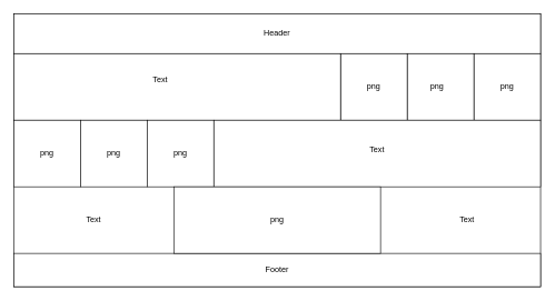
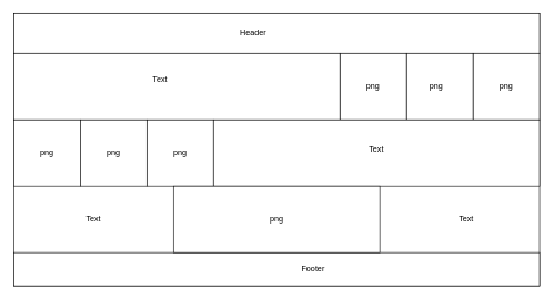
  <mxCell id="0" />
  <mxCell id="1" parent="0" />
  <mxCell id="2" value="" style="rounded=0;whiteSpace=wrap;html=1;" vertex="1" parent="1"><mxGeometry x="20" y="20" width="790" height="410" as="geometry" /></mxCell>
  <mxCell id="3" value="" style="rounded=0;whiteSpace=wrap;html=1;" vertex="1" parent="1"><mxGeometry x="20" y="20" width="790" height="60" as="geometry" /></mxCell>
- <mxCell id="4" value="Header" style="text;html=1;strokeColor=none;fillColor=none;align=center;verticalAlign=middle;whiteSpace=wrap;rounded=0;" vertex="1" parent="1"><mxGeometry x="195" y="40" width="440" height="20" as="geometry" /></mxCell>
+ <mxCell id="4" value="Header" style="text;html=1;strokeColor=none;fillColor=none;align=center;verticalAlign=middle;whiteSpace=wrap;rounded=0;" vertex="1" parent="1"><mxGeometry x="160" y="40" width="440" height="20" as="geometry" /></mxCell>
  <mxCell id="5" value="" style="whiteSpace=wrap;html=1;aspect=fixed;" vertex="1" parent="1"><mxGeometry x="710" y="80" width="100" height="100" as="geometry" /></mxCell>
  <mxCell id="6" value="" style="whiteSpace=wrap;html=1;aspect=fixed;" vertex="1" parent="1"><mxGeometry x="610" y="80" width="100" height="100" as="geometry" /></mxCell>
  <mxCell id="7" value="" style="whiteSpace=wrap;html=1;aspect=fixed;" vertex="1" parent="1"><mxGeometry x="510" y="80" width="100" height="100" as="geometry" /></mxCell>
  <mxCell id="8" value="" style="rounded=0;whiteSpace=wrap;html=1;" vertex="1" parent="1"><mxGeometry x="20" y="80" width="490" height="100" as="geometry" /></mxCell>
  <mxCell id="9" value="" style="whiteSpace=wrap;html=1;aspect=fixed;" vertex="1" parent="1"><mxGeometry x="20" y="180" width="100" height="100" as="geometry" /></mxCell>
  <mxCell id="10" value="" style="whiteSpace=wrap;html=1;aspect=fixed;" vertex="1" parent="1"><mxGeometry x="120" y="180" width="100" height="100" as="geometry" /></mxCell>
  <mxCell id="11" value="" style="whiteSpace=wrap;html=1;aspect=fixed;" vertex="1" parent="1"><mxGeometry x="220" y="180" width="100" height="100" as="geometry" /></mxCell>
  <mxCell id="12" value="" style="rounded=0;whiteSpace=wrap;html=1;" vertex="1" parent="1"><mxGeometry x="320" y="180" width="490" height="100" as="geometry" /></mxCell>
  <mxCell id="13" style="edgeStyle=orthogonalEdgeStyle;rounded=0;orthogonalLoop=1;jettySize=auto;html=1;exitX=0.5;exitY=1;exitDx=0;exitDy=0;" edge="1" parent="1" source="2" target="2"><mxGeometry relative="1" as="geometry" /></mxCell>
  <mxCell id="14" value="" style="rounded=0;whiteSpace=wrap;html=1;" vertex="1" parent="1"><mxGeometry x="20" y="380" width="790" height="50" as="geometry" /></mxCell>
  <mxCell id="15" value="" style="rounded=0;whiteSpace=wrap;html=1;" vertex="1" parent="1"><mxGeometry x="260" y="280" width="310" height="100" as="geometry" /></mxCell>
  <mxCell id="16" value="Text" style="text;html=1;strokeColor=none;fillColor=none;align=center;verticalAlign=middle;whiteSpace=wrap;rounded=0;" vertex="1" parent="1"><mxGeometry x="120" y="320" width="40" height="20" as="geometry" /></mxCell>
  <mxCell id="17" value="Text" style="text;html=1;strokeColor=none;fillColor=none;align=center;verticalAlign=middle;whiteSpace=wrap;rounded=0;" vertex="1" parent="1"><mxGeometry x="680" y="320" width="40" height="20" as="geometry" /></mxCell>
  <mxCell id="18" value="Text" style="text;html=1;strokeColor=none;fillColor=none;align=center;verticalAlign=middle;whiteSpace=wrap;rounded=0;" vertex="1" parent="1"><mxGeometry x="545" y="215" width="40" height="20" as="geometry" /></mxCell>
  <mxCell id="19" value="Text" style="text;html=1;strokeColor=none;fillColor=none;align=center;verticalAlign=middle;whiteSpace=wrap;rounded=0;" vertex="1" parent="1"><mxGeometry x="220" y="110" width="40" height="20" as="geometry" /></mxCell>
  <mxCell id="20" value="png" style="text;html=1;strokeColor=none;fillColor=none;align=center;verticalAlign=middle;whiteSpace=wrap;rounded=0;" vertex="1" parent="1"><mxGeometry x="540" y="120" width="40" height="20" as="geometry" /></mxCell>
  <mxCell id="21" value="png" style="text;html=1;strokeColor=none;fillColor=none;align=center;verticalAlign=middle;whiteSpace=wrap;rounded=0;" vertex="1" parent="1"><mxGeometry x="635" y="120" width="40" height="20" as="geometry" /></mxCell>
  <mxCell id="22" value="png" style="text;html=1;strokeColor=none;fillColor=none;align=center;verticalAlign=middle;whiteSpace=wrap;rounded=0;" vertex="1" parent="1"><mxGeometry x="740" y="120" width="40" height="20" as="geometry" /></mxCell>
  <mxCell id="23" value="png" style="text;html=1;strokeColor=none;fillColor=none;align=center;verticalAlign=middle;whiteSpace=wrap;rounded=0;" vertex="1" parent="1"><mxGeometry x="250" y="220" width="40" height="20" as="geometry" /></mxCell>
  <mxCell id="24" value="png" style="text;html=1;strokeColor=none;fillColor=none;align=center;verticalAlign=middle;whiteSpace=wrap;rounded=0;" vertex="1" parent="1"><mxGeometry x="150" y="220" width="40" height="20" as="geometry" /></mxCell>
  <mxCell id="25" value="png" style="text;html=1;strokeColor=none;fillColor=none;align=center;verticalAlign=middle;whiteSpace=wrap;rounded=0;" vertex="1" parent="1"><mxGeometry x="50" y="220" width="40" height="20" as="geometry" /></mxCell>
  <mxCell id="26" value="png" style="text;html=1;strokeColor=none;fillColor=none;align=center;verticalAlign=middle;whiteSpace=wrap;rounded=0;" vertex="1" parent="1"><mxGeometry x="395" y="320" width="40" height="20" as="geometry" /></mxCell>
- <mxCell id="27" value="Footer" style="text;html=1;strokeColor=none;fillColor=none;align=center;verticalAlign=middle;whiteSpace=wrap;rounded=0;" vertex="1" parent="1"><mxGeometry x="395" y="395" width="40" height="20" as="geometry" /></mxCell>
+ <mxCell id="27" value="Footer" style="text;html=1;strokeColor=none;fillColor=none;align=center;verticalAlign=middle;whiteSpace=wrap;rounded=0;" vertex="1" parent="1"><mxGeometry x="450" y="395" width="40" height="20" as="geometry" /></mxCell>
